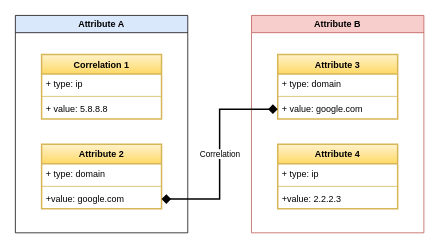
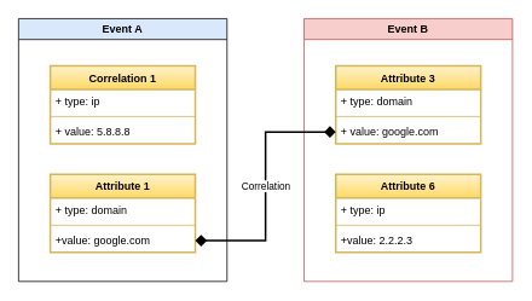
  <mxCell id="0" />
  <mxCell id="1" parent="0" />
- <mxCell id="2" value="Attribute A" style="swimlane;fillColor=#dae8fc;strokeColor=default;swimlaneLine=1;labelBackgroundColor=none;" vertex="1" parent="1"><mxGeometry x="20" y="20" width="230" height="290" as="geometry"><mxRectangle x="150" y="340" width="70" height="23" as="alternateBounds" /></mxGeometry></mxCell>
- <mxCell id="3" value="Attribute 2" style="swimlane;fontStyle=1;align=center;verticalAlign=top;childLayout=stackLayout;horizontal=1;startSize=26;horizontalStack=0;resizeParent=1;resizeParentMax=0;resizeLast=0;collapsible=1;marginBottom=0;fillColor=#fff2cc;gradientColor=#ffd966;strokeColor=#d6b656;strokeWidth=2;" vertex="1" parent="2"><mxGeometry x="35" y="172" width="160" height="86" as="geometry" /></mxCell>
+ <mxCell id="2" value="Event A" style="swimlane;fillColor=#dae8fc;strokeColor=default;swimlaneLine=1;labelBackgroundColor=none;" vertex="1" parent="1"><mxGeometry x="20" y="20" width="230" height="290" as="geometry"><mxRectangle x="150" y="340" width="70" height="23" as="alternateBounds" /></mxGeometry></mxCell>
+ <mxCell id="3" value="Attribute 1" style="swimlane;fontStyle=1;align=center;verticalAlign=top;childLayout=stackLayout;horizontal=1;startSize=26;horizontalStack=0;resizeParent=1;resizeParentMax=0;resizeLast=0;collapsible=1;marginBottom=0;fillColor=#fff2cc;gradientColor=#ffd966;strokeColor=#d6b656;strokeWidth=2;" vertex="1" parent="2"><mxGeometry x="35" y="172" width="160" height="86" as="geometry" /></mxCell>
  <mxCell id="4" value="+ type: domain" style="text;strokeColor=none;fillColor=none;align=left;verticalAlign=top;spacingLeft=4;spacingRight=4;overflow=hidden;rotatable=0;points=[[0,0.5],[1,0.5]];portConstraint=eastwest;strokeWidth=2;" vertex="1" parent="3"><mxGeometry y="26" width="160" height="26" as="geometry" /></mxCell>
  <mxCell id="5" value="" style="line;strokeWidth=1;fillColor=#fff2cc;align=left;verticalAlign=middle;spacingTop=-1;spacingLeft=3;spacingRight=3;rotatable=0;labelPosition=right;points=[];portConstraint=eastwest;gradientColor=#ffd966;strokeColor=#d6b656;" vertex="1" parent="3"><mxGeometry y="52" width="160" height="8" as="geometry" /></mxCell>
  <mxCell id="6" value="+value: google.com" style="text;strokeColor=none;fillColor=none;align=left;verticalAlign=top;spacingLeft=4;spacingRight=4;overflow=hidden;rotatable=0;points=[[0,0.5],[1,0.5]];portConstraint=eastwest;strokeWidth=2;" vertex="1" parent="3"><mxGeometry y="60" width="160" height="26" as="geometry" /></mxCell>
  <mxCell id="7" value="Correlation 1" style="swimlane;fontStyle=1;align=center;verticalAlign=top;childLayout=stackLayout;horizontal=1;startSize=26;horizontalStack=0;resizeParent=1;resizeParentMax=0;resizeLast=0;collapsible=1;marginBottom=0;fillColor=#fff2cc;strokeColor=#d6b656;gradientColor=#ffd966;strokeWidth=2;" vertex="1" parent="2"><mxGeometry x="35" y="52" width="160" height="86" as="geometry" /></mxCell>
  <mxCell id="8" value="+ type: ip" style="text;strokeColor=none;fillColor=none;align=left;verticalAlign=top;spacingLeft=4;spacingRight=4;overflow=hidden;rotatable=0;points=[[0,0.5],[1,0.5]];portConstraint=eastwest;strokeWidth=2;" vertex="1" parent="7"><mxGeometry y="26" width="160" height="26" as="geometry" /></mxCell>
  <mxCell id="9" value="" style="line;strokeWidth=1;fillColor=#fff2cc;align=left;verticalAlign=middle;spacingTop=-1;spacingLeft=3;spacingRight=3;rotatable=0;labelPosition=right;points=[];portConstraint=eastwest;gradientColor=#ffd966;strokeColor=#d6b656;" vertex="1" parent="7"><mxGeometry y="52" width="160" height="8" as="geometry" /></mxCell>
  <mxCell id="10" value="+ value: 5.8.8.8" style="text;strokeColor=none;fillColor=none;align=left;verticalAlign=top;spacingLeft=4;spacingRight=4;overflow=hidden;rotatable=0;points=[[0,0.5],[1,0.5]];portConstraint=eastwest;strokeWidth=2;" vertex="1" parent="7"><mxGeometry y="60" width="160" height="26" as="geometry" /></mxCell>
- <mxCell id="11" value="Attribute B" style="swimlane;fillColor=#f8cecc;strokeColor=#b85450;" vertex="1" parent="1"><mxGeometry x="335" y="20" width="230" height="290" as="geometry"><mxRectangle x="150" y="340" width="70" height="23" as="alternateBounds" /></mxGeometry></mxCell>
- <mxCell id="12" value="Attribute 4" style="swimlane;fontStyle=1;align=center;verticalAlign=top;childLayout=stackLayout;horizontal=1;startSize=26;horizontalStack=0;resizeParent=1;resizeParentMax=0;resizeLast=0;collapsible=1;marginBottom=0;fillColor=#fff2cc;gradientColor=#ffd966;strokeColor=#d6b656;strokeWidth=2;" vertex="1" parent="11"><mxGeometry x="35" y="172" width="160" height="86" as="geometry" /></mxCell>
+ <mxCell id="11" value="Event B" style="swimlane;fillColor=#f8cecc;strokeColor=#b85450;" vertex="1" parent="1"><mxGeometry x="335" y="20" width="230" height="290" as="geometry"><mxRectangle x="150" y="340" width="70" height="23" as="alternateBounds" /></mxGeometry></mxCell>
+ <mxCell id="12" value="Attribute 6" style="swimlane;fontStyle=1;align=center;verticalAlign=top;childLayout=stackLayout;horizontal=1;startSize=26;horizontalStack=0;resizeParent=1;resizeParentMax=0;resizeLast=0;collapsible=1;marginBottom=0;fillColor=#fff2cc;gradientColor=#ffd966;strokeColor=#d6b656;strokeWidth=2;" vertex="1" parent="11"><mxGeometry x="35" y="172" width="160" height="86" as="geometry" /></mxCell>
  <mxCell id="13" value="+ type: ip" style="text;strokeColor=none;fillColor=none;align=left;verticalAlign=top;spacingLeft=4;spacingRight=4;overflow=hidden;rotatable=0;points=[[0,0.5],[1,0.5]];portConstraint=eastwest;strokeWidth=1;" vertex="1" parent="12"><mxGeometry y="26" width="160" height="26" as="geometry" /></mxCell>
  <mxCell id="14" value="" style="line;strokeWidth=1;fillColor=#fff2cc;align=left;verticalAlign=middle;spacingTop=-1;spacingLeft=3;spacingRight=3;rotatable=0;labelPosition=right;points=[];portConstraint=eastwest;gradientColor=#ffd966;strokeColor=#d6b656;" vertex="1" parent="12"><mxGeometry y="52" width="160" height="8" as="geometry" /></mxCell>
  <mxCell id="15" value="+value: 2.2.2.3" style="text;strokeColor=none;fillColor=none;align=left;verticalAlign=top;spacingLeft=4;spacingRight=4;overflow=hidden;rotatable=0;points=[[0,0.5],[1,0.5]];portConstraint=eastwest;strokeWidth=1;" vertex="1" parent="12"><mxGeometry y="60" width="160" height="26" as="geometry" /></mxCell>
  <mxCell id="16" value="Attribute 3" style="swimlane;fontStyle=1;align=center;verticalAlign=top;childLayout=stackLayout;horizontal=1;startSize=26;horizontalStack=0;resizeParent=1;resizeParentMax=0;resizeLast=0;collapsible=1;marginBottom=0;fillColor=#fff2cc;gradientColor=#ffd966;strokeColor=#d6b656;strokeWidth=2;" vertex="1" parent="11"><mxGeometry x="35" y="52" width="160" height="86" as="geometry" /></mxCell>
  <mxCell id="17" value="+ type: domain" style="text;strokeColor=none;fillColor=none;align=left;verticalAlign=top;spacingLeft=4;spacingRight=4;overflow=hidden;rotatable=0;points=[[0,0.5],[1,0.5]];portConstraint=eastwest;strokeWidth=2;" vertex="1" parent="16"><mxGeometry y="26" width="160" height="26" as="geometry" /></mxCell>
  <mxCell id="18" value="" style="line;strokeWidth=1;fillColor=#fff2cc;align=left;verticalAlign=middle;spacingTop=-1;spacingLeft=3;spacingRight=3;rotatable=0;labelPosition=right;points=[];portConstraint=eastwest;gradientColor=#ffd966;strokeColor=#d6b656;" vertex="1" parent="16"><mxGeometry y="52" width="160" height="8" as="geometry" /></mxCell>
  <mxCell id="19" value="+ value: google.com" style="text;strokeColor=none;fillColor=none;align=left;verticalAlign=top;spacingLeft=4;spacingRight=4;overflow=hidden;rotatable=0;points=[[0,0.5],[1,0.5]];portConstraint=eastwest;strokeWidth=1;" vertex="1" parent="16"><mxGeometry y="60" width="160" height="26" as="geometry" /></mxCell>
  <mxCell id="20" value="Correlation" style="edgeStyle=orthogonalEdgeStyle;rounded=0;orthogonalLoop=1;jettySize=auto;html=1;exitX=1;exitY=0.5;exitDx=0;exitDy=0;entryX=0;entryY=0.5;entryDx=0;entryDy=0;startArrow=diamond;startFill=1;endArrow=diamond;endFill=1;startSize=8;endSize=8;strokeWidth=2;" edge="1" parent="1" source="6" target="19"><mxGeometry relative="1" as="geometry" /></mxCell>
